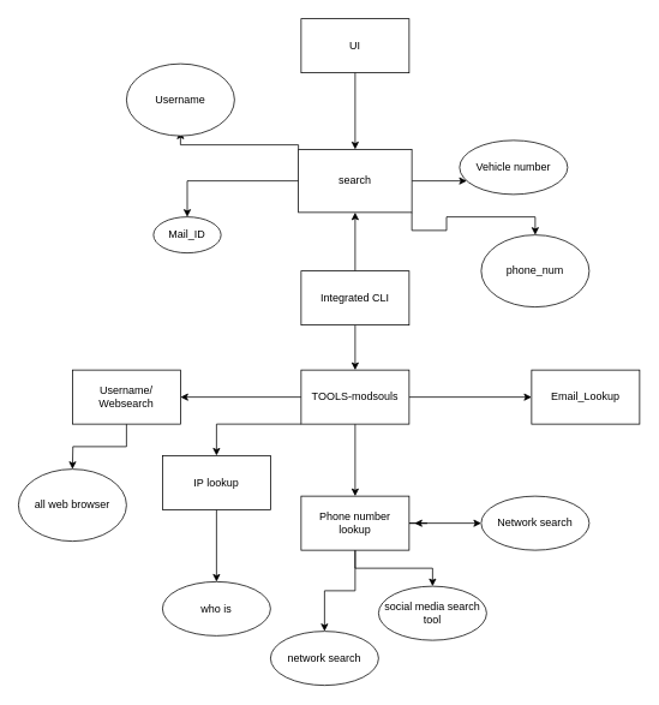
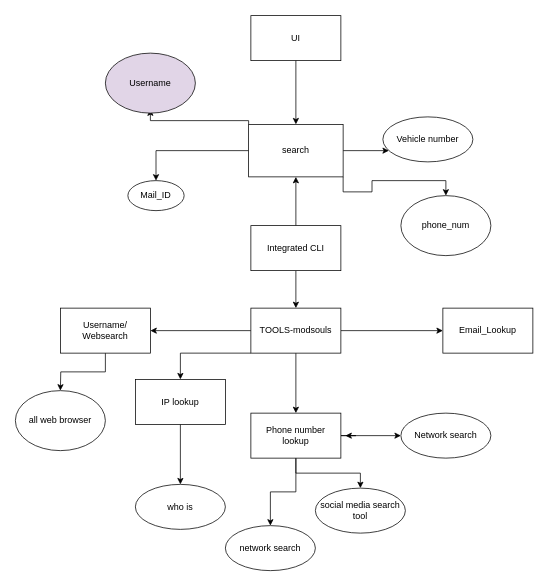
  <mxCell id="0" />
  <mxCell id="1" parent="0" />
  <mxCell id="2" value="" style="edgeStyle=orthogonalEdgeStyle;rounded=0;orthogonalLoop=1;jettySize=auto;html=1;" edge="1" parent="1" source="4" target="9"><mxGeometry relative="1" as="geometry" /></mxCell>
  <mxCell id="3" style="edgeStyle=orthogonalEdgeStyle;rounded=0;orthogonalLoop=1;jettySize=auto;html=1;" edge="1" parent="1" source="4" target="20"><mxGeometry relative="1" as="geometry" /></mxCell>
  <mxCell id="4" value="Integrated CLI" style="rounded=0;whiteSpace=wrap;html=1;" vertex="1" parent="1"><mxGeometry x="334" y="300" width="120" height="60" as="geometry" /></mxCell>
  <mxCell id="5" value="" style="edgeStyle=orthogonalEdgeStyle;rounded=0;orthogonalLoop=1;jettySize=auto;html=1;" edge="1" parent="1" source="9" target="12"><mxGeometry relative="1" as="geometry"><Array as="points"><mxPoint x="510" y="185" /><mxPoint x="510" y="190" /></Array></mxGeometry></mxCell>
  <mxCell id="6" style="edgeStyle=orthogonalEdgeStyle;rounded=0;orthogonalLoop=1;jettySize=auto;html=1;exitX=1;exitY=1;exitDx=0;exitDy=0;entryX=0.5;entryY=0;entryDx=0;entryDy=0;" edge="1" parent="1" source="9" target="13"><mxGeometry relative="1" as="geometry"><mxPoint x="530" y="265" as="targetPoint" /></mxGeometry></mxCell>
  <mxCell id="7" style="edgeStyle=orthogonalEdgeStyle;rounded=0;orthogonalLoop=1;jettySize=auto;html=1;entryX=0.5;entryY=0;entryDx=0;entryDy=0;" edge="1" parent="1" source="9" target="14"><mxGeometry relative="1" as="geometry" /></mxCell>
  <mxCell id="8" style="edgeStyle=orthogonalEdgeStyle;rounded=0;orthogonalLoop=1;jettySize=auto;html=1;exitX=0;exitY=0;exitDx=0;exitDy=0;" edge="1" parent="1" source="9"><mxGeometry relative="1" as="geometry"><mxPoint x="200" y="145" as="targetPoint" /><Array as="points"><mxPoint x="331" y="160" /><mxPoint x="200" y="160" /></Array></mxGeometry></mxCell>
  <mxCell id="9" value="search" style="rounded=0;whiteSpace=wrap;html=1;" vertex="1" parent="1"><mxGeometry x="331" y="165" width="126" height="70" as="geometry" /></mxCell>
  <mxCell id="10" value="UI" style="rounded=0;whiteSpace=wrap;html=1;" vertex="1" parent="1"><mxGeometry x="334" y="20" width="120" height="60" as="geometry" /></mxCell>
  <mxCell id="11" value="" style="endArrow=classic;html=1;rounded=0;exitX=0.5;exitY=1;exitDx=0;exitDy=0;entryX=0.5;entryY=0;entryDx=0;entryDy=0;" edge="1" parent="1" source="10" target="9"><mxGeometry width="50" height="50" relative="1" as="geometry"><mxPoint x="370" y="410" as="sourcePoint" /><mxPoint x="420" y="360" as="targetPoint" /></mxGeometry></mxCell>
  <mxCell id="12" value="Vehicle number" style="ellipse;whiteSpace=wrap;html=1;rounded=0;" vertex="1" parent="1"><mxGeometry x="510" y="155" width="120" height="60" as="geometry" /></mxCell>
  <mxCell id="13" value="phone_num" style="ellipse;whiteSpace=wrap;html=1;" vertex="1" parent="1"><mxGeometry x="534" y="260" width="120" height="80" as="geometry" /></mxCell>
  <mxCell id="14" value="Mail_ID" style="ellipse;whiteSpace=wrap;html=1;rounded=0;" vertex="1" parent="1"><mxGeometry x="170" y="240" width="75" height="40" as="geometry" /></mxCell>
- <mxCell id="15" value="Username" style="ellipse;whiteSpace=wrap;html=1;" vertex="1" parent="1"><mxGeometry x="140" y="70" width="120" height="80" as="geometry" /></mxCell>
+ <mxCell id="15" value="Username" style="ellipse;whiteSpace=wrap;html=1;fillColor=#e1d5e7;" vertex="1" parent="1"><mxGeometry x="140" y="70" width="120" height="80" as="geometry" /></mxCell>
  <mxCell id="16" style="edgeStyle=orthogonalEdgeStyle;rounded=0;orthogonalLoop=1;jettySize=auto;html=1;" edge="1" parent="1" source="20" target="21"><mxGeometry relative="1" as="geometry" /></mxCell>
  <mxCell id="17" style="edgeStyle=orthogonalEdgeStyle;rounded=0;orthogonalLoop=1;jettySize=auto;html=1;" edge="1" parent="1" source="20" target="26"><mxGeometry relative="1" as="geometry" /></mxCell>
  <mxCell id="18" style="edgeStyle=orthogonalEdgeStyle;rounded=0;orthogonalLoop=1;jettySize=auto;html=1;" edge="1" parent="1" source="20" target="28"><mxGeometry relative="1" as="geometry"><Array as="points"><mxPoint x="240" y="470" /></Array></mxGeometry></mxCell>
  <mxCell id="19" style="edgeStyle=orthogonalEdgeStyle;rounded=0;orthogonalLoop=1;jettySize=auto;html=1;" edge="1" parent="1" source="20" target="30"><mxGeometry relative="1" as="geometry" /></mxCell>
  <mxCell id="20" value="TOOLS-modsouls" style="rounded=0;whiteSpace=wrap;html=1;" vertex="1" parent="1"><mxGeometry x="334" y="410" width="120" height="60" as="geometry" /></mxCell>
  <mxCell id="21" value="Email_Lookup" style="rounded=0;whiteSpace=wrap;html=1;" vertex="1" parent="1"><mxGeometry x="590" y="410" width="120" height="60" as="geometry" /></mxCell>
  <mxCell id="22" value="" style="edgeStyle=orthogonalEdgeStyle;rounded=0;orthogonalLoop=1;jettySize=auto;html=1;" edge="1" parent="1" source="26" target="33"><mxGeometry relative="1" as="geometry" /></mxCell>
  <mxCell id="23" value="" style="edgeStyle=orthogonalEdgeStyle;rounded=0;orthogonalLoop=1;jettySize=auto;html=1;" edge="1" parent="1" source="26" target="34"><mxGeometry relative="1" as="geometry" /></mxCell>
  <mxCell id="24" style="edgeStyle=orthogonalEdgeStyle;rounded=0;orthogonalLoop=1;jettySize=auto;html=1;" edge="1" parent="1" source="26"><mxGeometry relative="1" as="geometry"><mxPoint x="460" y="580" as="targetPoint" /></mxGeometry></mxCell>
  <mxCell id="25" value="" style="edgeStyle=orthogonalEdgeStyle;rounded=0;orthogonalLoop=1;jettySize=auto;html=1;" edge="1" parent="1" source="26" target="35"><mxGeometry relative="1" as="geometry" /></mxCell>
  <mxCell id="26" value="Phone number &lt;br&gt;lookup" style="rounded=0;whiteSpace=wrap;html=1;" vertex="1" parent="1"><mxGeometry x="334" y="550" width="120" height="60" as="geometry" /></mxCell>
  <mxCell id="27" value="" style="edgeStyle=orthogonalEdgeStyle;rounded=0;orthogonalLoop=1;jettySize=auto;html=1;" edge="1" parent="1" source="28" target="32"><mxGeometry relative="1" as="geometry" /></mxCell>
  <mxCell id="28" value="IP lookup" style="rounded=0;whiteSpace=wrap;html=1;" vertex="1" parent="1"><mxGeometry x="180" y="505" width="120" height="60" as="geometry" /></mxCell>
  <mxCell id="29" style="edgeStyle=orthogonalEdgeStyle;rounded=0;orthogonalLoop=1;jettySize=auto;html=1;" edge="1" parent="1" source="30"><mxGeometry relative="1" as="geometry"><mxPoint x="80" y="520" as="targetPoint" /></mxGeometry></mxCell>
  <mxCell id="30" value="Username/&lt;br&gt;Websearch" style="rounded=0;whiteSpace=wrap;html=1;" vertex="1" parent="1"><mxGeometry x="80" y="410" width="120" height="60" as="geometry" /></mxCell>
  <mxCell id="31" value="all web browser" style="ellipse;whiteSpace=wrap;html=1;" vertex="1" parent="1"><mxGeometry x="20" y="520" width="120" height="80" as="geometry" /></mxCell>
  <mxCell id="32" value="who is" style="ellipse;whiteSpace=wrap;html=1;rounded=0;" vertex="1" parent="1"><mxGeometry x="180" y="645" width="120" height="60" as="geometry" /></mxCell>
  <mxCell id="33" value="Network search" style="ellipse;whiteSpace=wrap;html=1;rounded=0;" vertex="1" parent="1"><mxGeometry x="534" y="550" width="120" height="60" as="geometry" /></mxCell>
  <mxCell id="34" value="social media search tool" style="ellipse;whiteSpace=wrap;html=1;rounded=0;" vertex="1" parent="1"><mxGeometry x="420" y="650" width="120" height="60" as="geometry" /></mxCell>
  <mxCell id="35" value="network search" style="ellipse;whiteSpace=wrap;html=1;rounded=0;" vertex="1" parent="1"><mxGeometry x="300" y="700" width="120" height="60" as="geometry" /></mxCell>
